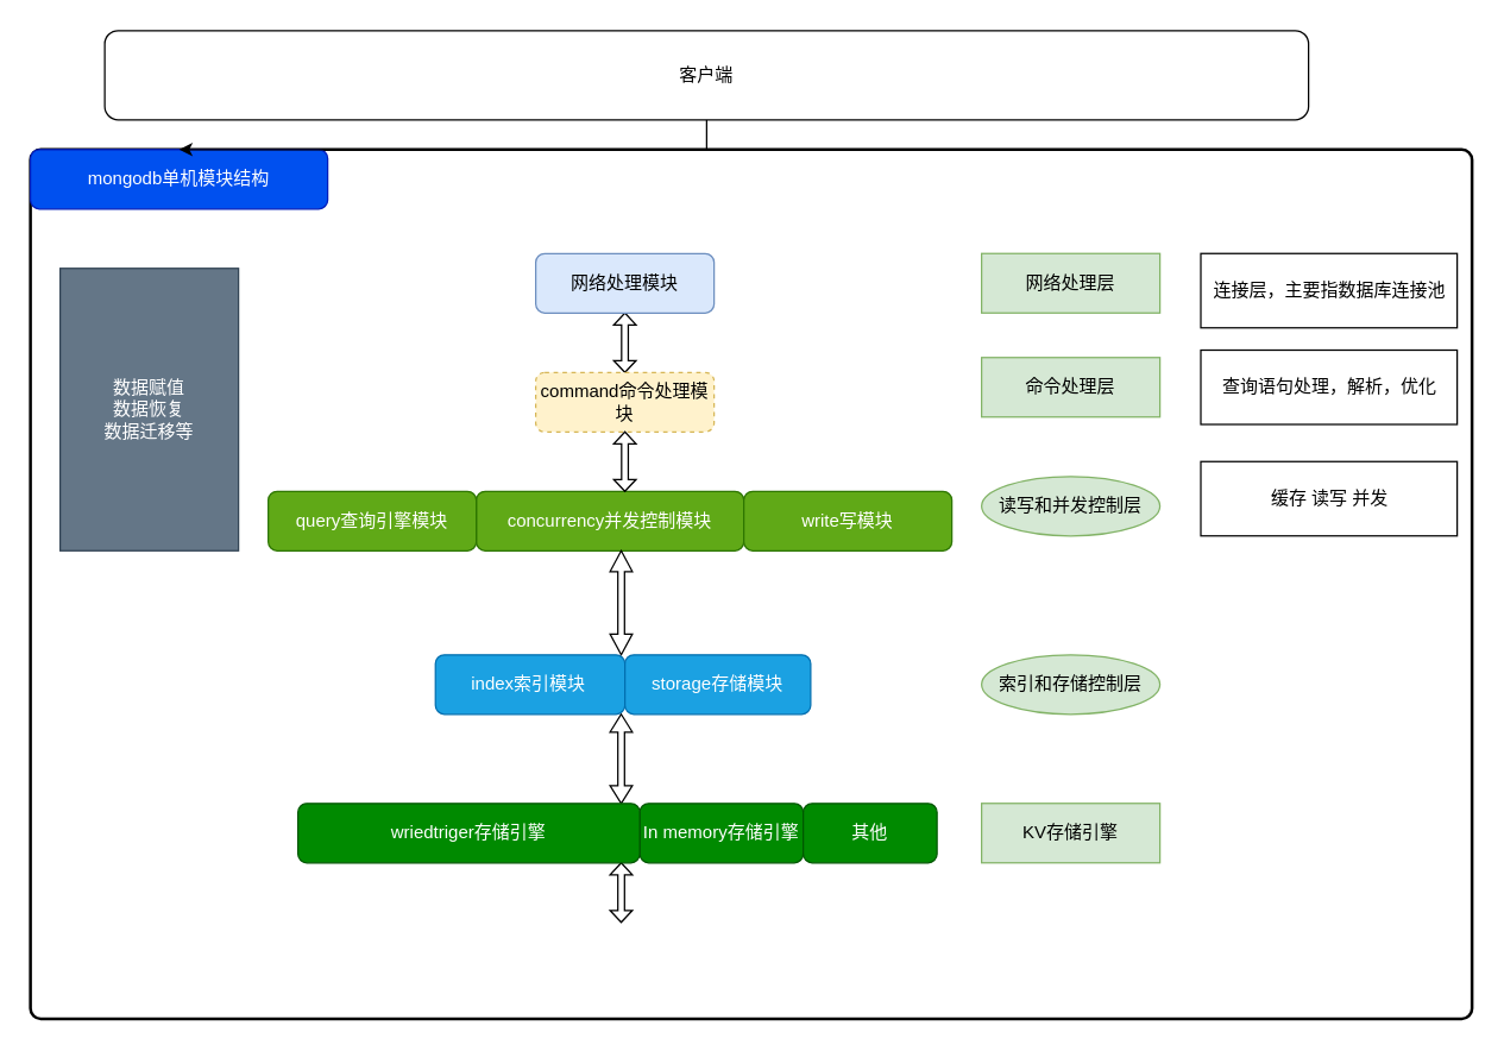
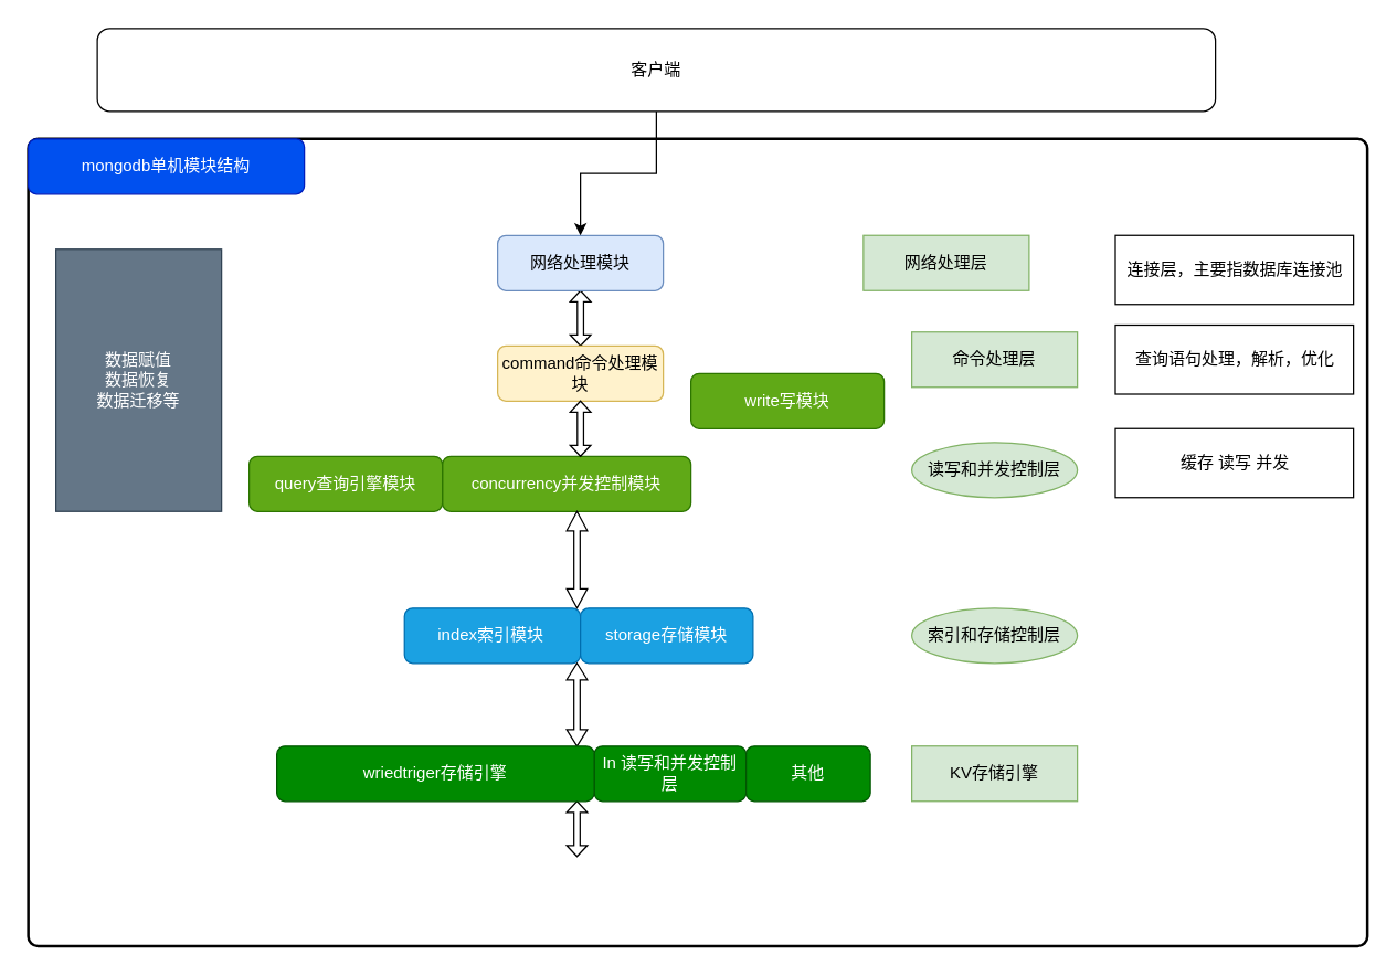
  <mxCell id="0" />
  <mxCell id="1" parent="0" />
  <mxCell id="2" value="" style="rounded=1;whiteSpace=wrap;html=1;absoluteArcSize=1;arcSize=14;strokeWidth=2;" vertex="1" parent="1"><mxGeometry x="20" width="970" height="585" as="geometry" y="100" /></mxCell>
- <mxCell id="3" value="网络处理层" style="rounded=0;whiteSpace=wrap;html=1;fillColor=#d5e8d4;strokeColor=#82b366;" vertex="1" parent="1"><mxGeometry x="660" y="170" width="120" height="40" as="geometry" /></mxCell>
+ <mxCell id="3" value="网络处理层" style="rounded=0;whiteSpace=wrap;html=1;fillColor=#d5e8d4;strokeColor=#82b366;" vertex="1" parent="1"><mxGeometry x="625" y="170" width="120" height="40" as="geometry" /></mxCell>
  <mxCell id="4" value="命令处理层" style="rounded=0;whiteSpace=wrap;html=1;fillColor=#d5e8d4;strokeColor=#82b366;" vertex="1" parent="1"><mxGeometry x="660" y="240" width="120" height="40" as="geometry" /></mxCell>
  <mxCell id="5" value="读写和并发控制层" style="ellipse;whiteSpace=wrap;html=1;fillColor=#d5e8d4;strokeColor=#82b366;" vertex="1" parent="1"><mxGeometry x="660" y="320" width="120" height="40" as="geometry" /></mxCell>
  <mxCell id="6" value="索引和存储控制层" style="ellipse;whiteSpace=wrap;html=1;fillColor=#d5e8d4;strokeColor=#82b366;" vertex="1" parent="1"><mxGeometry x="660" y="440" width="120" height="40" as="geometry" /></mxCell>
  <mxCell id="7" value="KV存储引擎" style="rounded=0;whiteSpace=wrap;html=1;fillColor=#d5e8d4;strokeColor=#82b366;" vertex="1" parent="1"><mxGeometry x="660" y="540" width="120" height="40" as="geometry" /></mxCell>
  <mxCell id="8" value="" style="shape=doubleArrow;whiteSpace=wrap;html=1;direction=south;" vertex="1" parent="1"><mxGeometry x="412.5" y="210" width="15" height="40" as="geometry" /></mxCell>
  <mxCell id="9" value="网络处理模块" style="rounded=1;whiteSpace=wrap;html=1;fillColor=#dae8fc;strokeColor=#6c8ebf;" vertex="1" parent="1"><mxGeometry x="360" y="170" width="120" height="40" as="geometry" /></mxCell>
- <mxCell id="10" value="command命令处理模块" style="rounded=1;whiteSpace=wrap;html=1;fillColor=#fff2cc;strokeColor=#d6b656;dashed=1;" vertex="1" parent="1"><mxGeometry x="360" y="250" width="120" height="40" as="geometry" /></mxCell>
+ <mxCell id="10" value="command命令处理模块" style="rounded=1;whiteSpace=wrap;html=1;fillColor=#fff2cc;strokeColor=#d6b656;" vertex="1" parent="1"><mxGeometry x="360" y="250" width="120" height="40" as="geometry" /></mxCell>
  <mxCell id="11" value="concurrency并发控制模块" style="rounded=1;whiteSpace=wrap;html=1;fillColor=#60a917;fontColor=#ffffff;strokeColor=#2D7600;" vertex="1" parent="1"><mxGeometry x="320" y="330" width="180" height="40" as="geometry" /></mxCell>
  <mxCell id="12" value="" style="shape=doubleArrow;whiteSpace=wrap;html=1;direction=south;" vertex="1" parent="1"><mxGeometry x="412.5" y="290" width="15" height="40" as="geometry" /></mxCell>
  <mxCell id="13" value="" style="shape=doubleArrow;whiteSpace=wrap;html=1;direction=south;" vertex="1" parent="1"><mxGeometry x="410" y="480" width="15" height="60" as="geometry" /></mxCell>
  <mxCell id="14" value="" style="shape=doubleArrow;whiteSpace=wrap;html=1;direction=south;" vertex="1" parent="1"><mxGeometry x="410" y="370" width="15" height="70" as="geometry" /></mxCell>
  <mxCell id="15" value="index索引模块&lt;span style=&quot;white-space: pre;&quot;&gt; &lt;/span&gt;" style="rounded=1;whiteSpace=wrap;html=1;fillColor=#1ba1e2;fontColor=#ffffff;strokeColor=#006EAF;" vertex="1" parent="1"><mxGeometry x="292.5" y="440" width="127.5" height="40" as="geometry" /></mxCell>
- <mxCell id="16" value="In memory存储引擎" style="rounded=1;whiteSpace=wrap;html=1;fillColor=#008a00;fontColor=#ffffff;strokeColor=#005700;" vertex="1" parent="1"><mxGeometry x="430" y="540" width="110" height="40" as="geometry" /></mxCell>
- <mxCell id="17" value="write写模块" style="rounded=1;whiteSpace=wrap;html=1;fillColor=#60a917;fontColor=#ffffff;strokeColor=#2D7600;" vertex="1" parent="1"><mxGeometry x="500" y="330" width="140" height="40" as="geometry" /></mxCell>
+ <mxCell id="16" value="In 读写和并发控制层" style="rounded=1;whiteSpace=wrap;html=1;fillColor=#008a00;fontColor=#ffffff;strokeColor=#005700;" vertex="1" parent="1"><mxGeometry x="430" y="540" width="110" height="40" as="geometry" /></mxCell>
+ <mxCell id="17" value="write写模块" style="rounded=1;whiteSpace=wrap;html=1;fillColor=#60a917;fontColor=#ffffff;strokeColor=#2D7600;" vertex="1" parent="1"><mxGeometry x="500" y="270" width="140" height="40" as="geometry" /></mxCell>
  <mxCell id="18" value="query查询引擎模块" style="rounded=1;whiteSpace=wrap;html=1;fillColor=#60a917;fontColor=#ffffff;strokeColor=#2D7600;" vertex="1" parent="1"><mxGeometry x="180" y="330" width="140" height="40" as="geometry" /></mxCell>
  <mxCell id="19" value="storage存储模块" style="rounded=1;whiteSpace=wrap;html=1;fillColor=#1ba1e2;fontColor=#ffffff;strokeColor=#006EAF;" vertex="1" parent="1"><mxGeometry x="420" y="440" width="125" height="40" as="geometry" /></mxCell>
  <mxCell id="20" value="mongodb单机模块结构" style="rounded=1;whiteSpace=wrap;html=1;fillColor=#0050ef;fontColor=#ffffff;strokeColor=#001DBC;" vertex="1" parent="1"><mxGeometry x="20" width="200" height="40" as="geometry" y="100" /></mxCell>
- <mxCell id="21" value="" style="edgeStyle=orthogonalEdgeStyle;rounded=0;orthogonalLoop=1;jettySize=auto;html=1;" edge="1" parent="1" source="22" target="20"><mxGeometry relative="1" as="geometry" /></mxCell>
+ <mxCell id="21" value="" style="edgeStyle=orthogonalEdgeStyle;rounded=0;orthogonalLoop=1;jettySize=auto;html=1;" edge="1" parent="1" source="22" target="9"><mxGeometry relative="1" as="geometry" /></mxCell>
  <mxCell id="22" value="客户端&lt;br&gt;" style="rounded=1;whiteSpace=wrap;html=1;" vertex="1" parent="1"><mxGeometry x="70" y="20" width="810" height="60" as="geometry" /></mxCell>
  <mxCell id="23" value="连接层，主要指数据库连接池" style="rounded=0;whiteSpace=wrap;html=1;" vertex="1" parent="1"><mxGeometry x="807.5" y="170" width="172.5" height="50" as="geometry" /></mxCell>
  <mxCell id="24" value="查询语句处理，解析，优化" style="rounded=0;whiteSpace=wrap;html=1;" vertex="1" parent="1"><mxGeometry x="807.5" y="235" width="172.5" height="50" as="geometry" /></mxCell>
  <mxCell id="25" value="数据赋值&lt;br&gt;数据恢复&lt;br&gt;数据迁移等" style="rounded=0;whiteSpace=wrap;html=1;fillColor=#647687;fontColor=#ffffff;strokeColor=#314354;" vertex="1" parent="1"><mxGeometry x="40" y="180" width="120" height="190" as="geometry" /></mxCell>
  <mxCell id="26" value="缓存 读写 并发" style="rounded=0;whiteSpace=wrap;html=1;" vertex="1" parent="1"><mxGeometry x="807.5" y="310" width="172.5" height="50" as="geometry" /></mxCell>
  <mxCell id="27" value="" style="shape=doubleArrow;whiteSpace=wrap;html=1;direction=south;" vertex="1" parent="1"><mxGeometry x="410" y="580" width="15" height="40" as="geometry" /></mxCell>
  <mxCell id="28" value="wriedtriger存储引擎" style="rounded=1;whiteSpace=wrap;html=1;fillColor=#008a00;fontColor=#ffffff;strokeColor=#005700;" vertex="1" parent="1"><mxGeometry x="200" y="540" width="230" height="40" as="geometry" /></mxCell>
  <mxCell id="29" value="其他" style="rounded=1;whiteSpace=wrap;html=1;fillColor=#008a00;fontColor=#ffffff;strokeColor=#005700;" vertex="1" parent="1"><mxGeometry x="540" y="540" width="90" height="40" as="geometry" /></mxCell>
